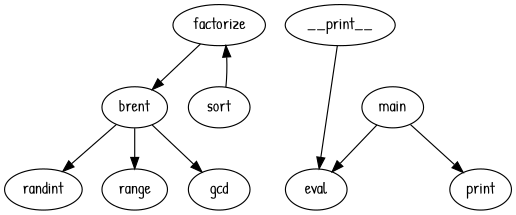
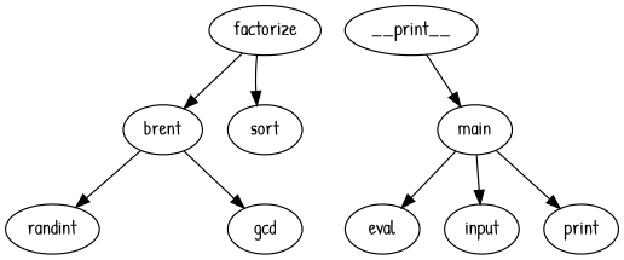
  strict digraph {
    fontname="Patrick Hand"
    node [fontname="Patrick Hand"]
    edge [fontname="Patrick Hand"]
    brent
    randint
-   range
    gcd
    factorize
    sort
    main
    eval
+   input
    print
    n11 [label=__print__]
    brent -> randint
-   brent -> range
    brent -> gcd
    factorize -> brent
-   sort -> factorize
+   factorize -> sort
    main -> eval
+   main -> input
    main -> print
-   n11 -> eval
+   n11 -> main
  }
